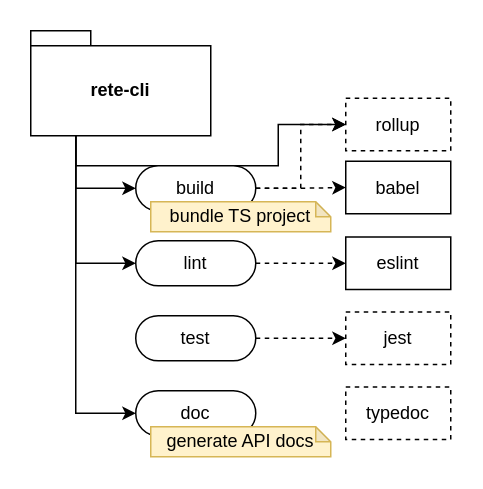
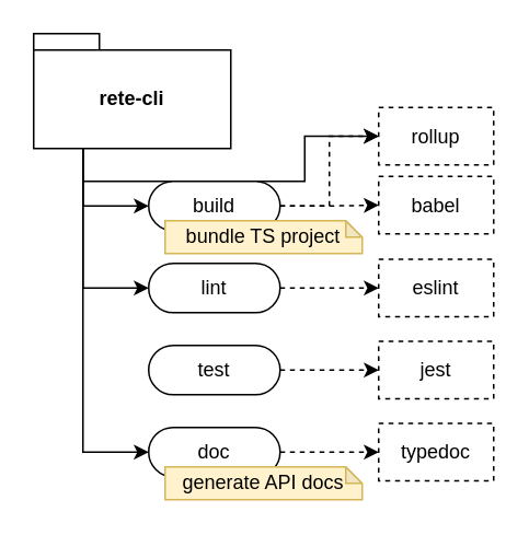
  <mxCell id="0" />
  <mxCell id="1" parent="0" />
  <mxCell id="2" style="edgeStyle=orthogonalEdgeStyle;rounded=0;orthogonalLoop=1;jettySize=auto;html=1;exitX=0.25;exitY=1;exitDx=0;exitDy=0;exitPerimeter=0;entryX=0;entryY=0.5;entryDx=0;entryDy=0;" edge="1" parent="1" source="6" target="9"><mxGeometry relative="1" as="geometry" /></mxCell>
  <mxCell id="3" style="edgeStyle=orthogonalEdgeStyle;rounded=0;orthogonalLoop=1;jettySize=auto;html=1;exitX=0.25;exitY=1;exitDx=0;exitDy=0;exitPerimeter=0;entryX=0;entryY=0.5;entryDx=0;entryDy=0;" edge="1" parent="1" source="6" target="11"><mxGeometry relative="1" as="geometry" /></mxCell>
  <mxCell id="4" style="edgeStyle=orthogonalEdgeStyle;rounded=0;orthogonalLoop=1;jettySize=auto;html=1;exitX=0.25;exitY=1;exitDx=0;exitDy=0;exitPerimeter=0;" edge="1" parent="1" source="6" target="15"><mxGeometry relative="1" as="geometry" /></mxCell>
  <mxCell id="5" style="edgeStyle=orthogonalEdgeStyle;rounded=0;orthogonalLoop=1;jettySize=auto;html=1;exitX=0.25;exitY=1;exitDx=0;exitDy=0;exitPerimeter=0;entryX=0;entryY=0.5;entryDx=0;entryDy=0;" edge="1" parent="1" source="6" target="20"><mxGeometry relative="1" as="geometry" /></mxCell>
  <mxCell id="6" value="rete-cli" style="shape=folder;fontStyle=1;tabWidth=40;tabHeight=10;tabPosition=left;html=1;boundedLbl=1;whiteSpace=wrap;" vertex="1" parent="1"><mxGeometry x="20" y="20" width="120" height="70" as="geometry" /></mxCell>
  <mxCell id="7" style="edgeStyle=orthogonalEdgeStyle;rounded=0;orthogonalLoop=1;jettySize=auto;html=1;exitX=1;exitY=0.5;exitDx=0;exitDy=0;entryX=0;entryY=0.5;entryDx=0;entryDy=0;dashed=1;" edge="1" parent="1" source="9" target="16"><mxGeometry relative="1" as="geometry" /></mxCell>
  <mxCell id="8" style="edgeStyle=orthogonalEdgeStyle;rounded=0;orthogonalLoop=1;jettySize=auto;html=1;exitX=1;exitY=0.5;exitDx=0;exitDy=0;entryX=0;entryY=0.5;entryDx=0;entryDy=0;dashed=1;" edge="1" parent="1" source="9" target="15"><mxGeometry relative="1" as="geometry" /></mxCell>
  <mxCell id="9" value="build" style="rounded=1;whiteSpace=wrap;html=1;arcSize=50;" vertex="1" parent="1"><mxGeometry x="90" y="110" width="80" height="30" as="geometry" /></mxCell>
  <mxCell id="10" style="edgeStyle=orthogonalEdgeStyle;rounded=0;orthogonalLoop=1;jettySize=auto;html=1;exitX=1;exitY=0.5;exitDx=0;exitDy=0;entryX=0;entryY=0.5;entryDx=0;entryDy=0;dashed=1;" edge="1" parent="1" source="11" target="17"><mxGeometry relative="1" as="geometry" /></mxCell>
  <mxCell id="11" value="lint" style="rounded=1;whiteSpace=wrap;html=1;arcSize=50;" vertex="1" parent="1"><mxGeometry x="90" y="160" width="80" height="30" as="geometry" /></mxCell>
  <mxCell id="12" style="edgeStyle=orthogonalEdgeStyle;rounded=0;orthogonalLoop=1;jettySize=auto;html=1;exitX=1;exitY=0.5;exitDx=0;exitDy=0;dashed=1;" edge="1" parent="1" source="13" target="18"><mxGeometry relative="1" as="geometry" /></mxCell>
  <mxCell id="13" value="test" style="rounded=1;whiteSpace=wrap;html=1;arcSize=50;" vertex="1" parent="1"><mxGeometry x="90" y="210" width="80" height="30" as="geometry" /></mxCell>
  <mxCell id="14" value="bundle TS project" style="shape=note;whiteSpace=wrap;html=1;backgroundOutline=1;darkOpacity=0.05;size=10;fillColor=#fff2cc;strokeColor=#d6b656;" vertex="1" parent="1"><mxGeometry x="100" y="134" width="120" height="20" as="geometry" /></mxCell>
  <mxCell id="15" value="rollup" style="rounded=0;whiteSpace=wrap;html=1;dashed=1;" vertex="1" parent="1"><mxGeometry x="230" y="65" width="70" height="35" as="geometry" /></mxCell>
- <mxCell id="16" value="babel" style="rounded=0;whiteSpace=wrap;html=1;dashed=0;" vertex="1" parent="1"><mxGeometry x="230" y="107" width="70" height="35" as="geometry" /></mxCell>
- <mxCell id="17" value="eslint" style="rounded=0;whiteSpace=wrap;html=1;dashed=0;" vertex="1" parent="1"><mxGeometry x="230" y="157.5" width="70" height="35" as="geometry" /></mxCell>
+ <mxCell id="16" value="babel" style="rounded=0;whiteSpace=wrap;html=1;dashed=1;" vertex="1" parent="1"><mxGeometry x="230" y="107" width="70" height="35" as="geometry" /></mxCell>
+ <mxCell id="17" value="eslint" style="rounded=0;whiteSpace=wrap;html=1;dashed=1;" vertex="1" parent="1"><mxGeometry x="230" y="157.5" width="70" height="35" as="geometry" /></mxCell>
  <mxCell id="18" value="jest" style="rounded=0;whiteSpace=wrap;html=1;dashed=1;" vertex="1" parent="1"><mxGeometry x="230" y="207.5" width="70" height="35" as="geometry" /></mxCell>
+ <mxCell id="19" style="edgeStyle=orthogonalEdgeStyle;rounded=0;orthogonalLoop=1;jettySize=auto;html=1;exitX=1;exitY=0.5;exitDx=0;exitDy=0;dashed=1;" edge="1" parent="1" source="20" target="21"><mxGeometry relative="1" as="geometry" /></mxCell>
  <mxCell id="20" value="doc" style="rounded=1;whiteSpace=wrap;html=1;arcSize=50;" vertex="1" parent="1"><mxGeometry x="90" y="260" width="80" height="30" as="geometry" /></mxCell>
  <mxCell id="21" value="typedoc" style="rounded=0;whiteSpace=wrap;html=1;dashed=1;" vertex="1" parent="1"><mxGeometry x="230" y="257.5" width="70" height="35" as="geometry" /></mxCell>
  <mxCell id="22" value="generate API docs" style="shape=note;whiteSpace=wrap;html=1;backgroundOutline=1;darkOpacity=0.05;size=10;fillColor=#fff2cc;strokeColor=#d6b656;" vertex="1" parent="1"><mxGeometry x="100" y="284" width="120" height="20" as="geometry" /></mxCell>
